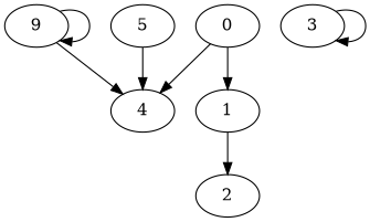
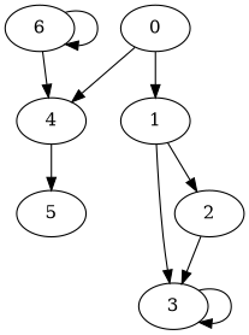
  digraph {
-   6 [label=9]
+   6
    4
    5
    1
    3
    2
    0
    6 -> 6
    6 -> 4
-   5 -> 4
+   4 -> 5
+   1 -> 3
    1 -> 2
    3 -> 3
+   2 -> 3
    0 -> 4
    0 -> 1
  }
